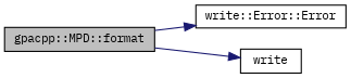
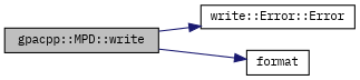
  digraph {
    fontname="IBM Plex Mono"
    rankdir=LR
    node [color=black fillcolor=white fontname="IBM Plex Mono" fontsize=10 shape=record style=filled]
    edge [color=midnightblue fontname="IBM Plex Mono" fontsize=10 labelfontname=Helvetica labelfontsize=10 style=solid]
-   n1 [fillcolor=grey75 fontcolor=black height=0.2 label="gpacpp::MPD::format" width=0.4]
+   n1 [fillcolor=grey75 fontcolor=black height=0.2 label="gpacpp::MPD::write" width=0.4]
    n2 [height=0.2 label="write::Error::Error" width=0.4]
-   n3 [height=0.2 label=write width=0.4]
+   n3 [height=0.2 label=format width=0.4]
    n1 -> n2
    n1 -> n3
  }
